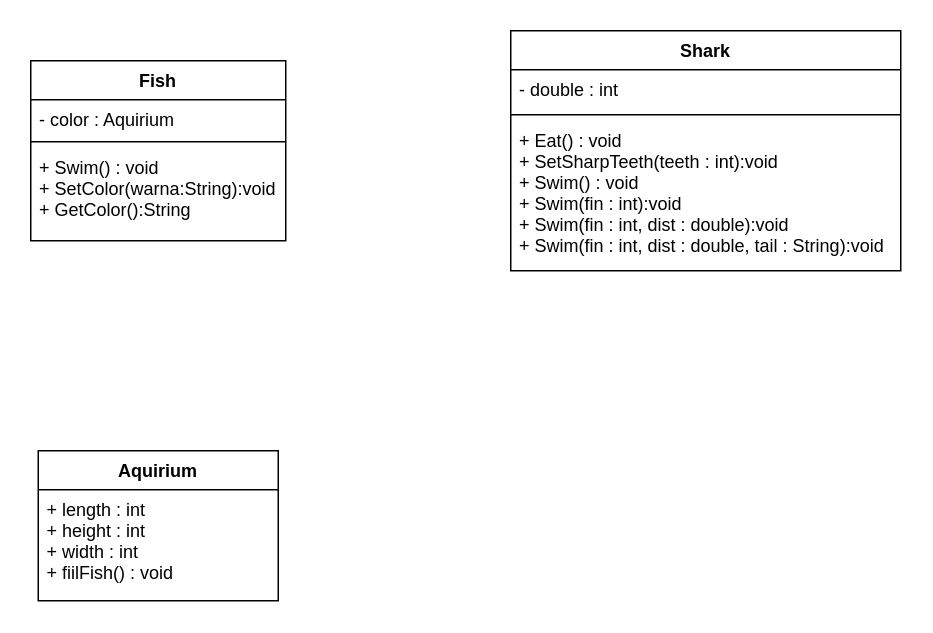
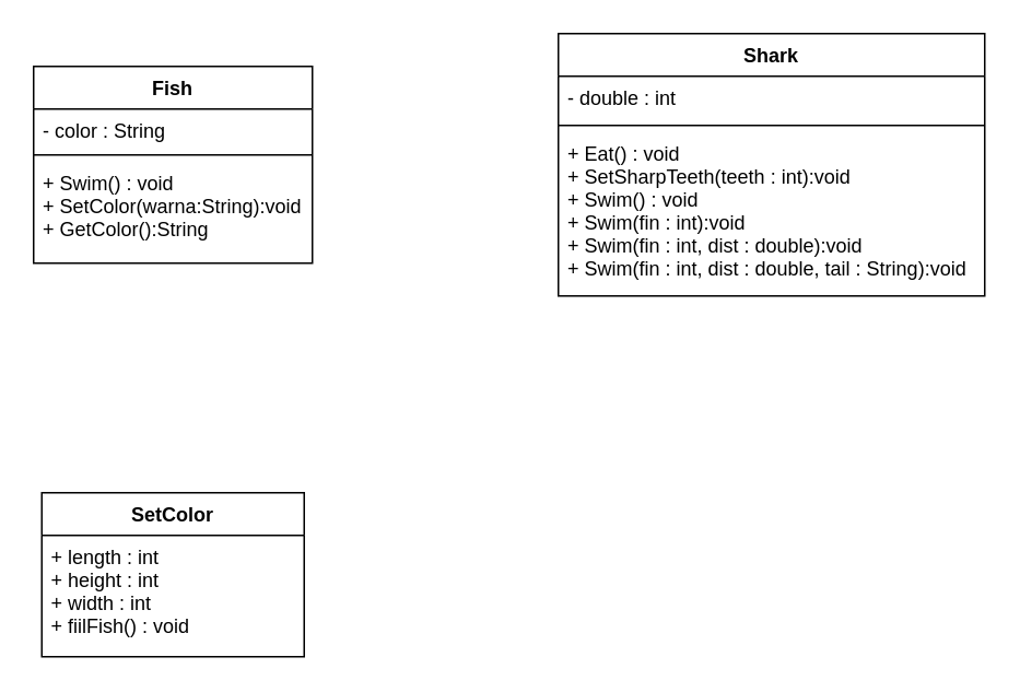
  <mxCell id="0" />
  <mxCell id="1" parent="0" />
  <mxCell id="2" value="Fish" style="swimlane;fontStyle=1;align=center;verticalAlign=top;childLayout=stackLayout;horizontal=1;startSize=26;horizontalStack=0;resizeParent=1;resizeParentMax=0;resizeLast=0;collapsible=1;marginBottom=0;" parent="1" vertex="1"><mxGeometry x="20" y="40" width="170" height="120" as="geometry" /></mxCell>
- <mxCell id="3" value="- color : Aquirium" style="text;strokeColor=none;fillColor=none;align=left;verticalAlign=top;spacingLeft=4;spacingRight=4;overflow=hidden;rotatable=0;points=[[0,0.5],[1,0.5]];portConstraint=eastwest;" parent="2" vertex="1"><mxGeometry y="26" width="170" height="24" as="geometry" /></mxCell>
+ <mxCell id="3" value="- color : String" style="text;strokeColor=none;fillColor=none;align=left;verticalAlign=top;spacingLeft=4;spacingRight=4;overflow=hidden;rotatable=0;points=[[0,0.5],[1,0.5]];portConstraint=eastwest;" parent="2" vertex="1"><mxGeometry y="26" width="170" height="24" as="geometry" /></mxCell>
  <mxCell id="4" value="" style="line;strokeWidth=1;fillColor=none;align=left;verticalAlign=middle;spacingTop=-1;spacingLeft=3;spacingRight=3;rotatable=0;labelPosition=right;points=[];portConstraint=eastwest;" parent="2" vertex="1"><mxGeometry y="50" width="170" height="8" as="geometry" /></mxCell>
  <mxCell id="5" value="+ Swim() : void&#10;+ SetColor(warna:String):void&#10;+ GetColor():String" style="text;strokeColor=none;fillColor=none;align=left;verticalAlign=top;spacingLeft=4;spacingRight=4;overflow=hidden;rotatable=0;points=[[0,0.5],[1,0.5]];portConstraint=eastwest;" parent="2" vertex="1"><mxGeometry y="58" width="170" height="62" as="geometry" /></mxCell>
  <mxCell id="6" value="Shark" style="swimlane;fontStyle=1;align=center;verticalAlign=top;childLayout=stackLayout;horizontal=1;startSize=26;horizontalStack=0;resizeParent=1;resizeParentMax=0;resizeLast=0;collapsible=1;marginBottom=0;" parent="1" vertex="1"><mxGeometry x="340" y="20" width="260" height="160" as="geometry" /></mxCell>
  <mxCell id="7" value="- double : int" style="text;strokeColor=none;fillColor=none;align=left;verticalAlign=top;spacingLeft=4;spacingRight=4;overflow=hidden;rotatable=0;points=[[0,0.5],[1,0.5]];portConstraint=eastwest;" parent="6" vertex="1"><mxGeometry y="26" width="260" height="26" as="geometry" /></mxCell>
  <mxCell id="8" value="" style="line;strokeWidth=1;fillColor=none;align=left;verticalAlign=middle;spacingTop=-1;spacingLeft=3;spacingRight=3;rotatable=0;labelPosition=right;points=[];portConstraint=eastwest;" parent="6" vertex="1"><mxGeometry y="52" width="260" height="8" as="geometry" /></mxCell>
  <mxCell id="9" value="+ Eat() : void&#10;+ SetSharpTeeth(teeth : int):void&#10;+ Swim() : void&#10;+ Swim(fin : int):void&#10;+ Swim(fin : int, dist : double):void&#10;+ Swim(fin : int, dist : double, tail : String):void" style="text;strokeColor=none;fillColor=none;align=left;verticalAlign=top;spacingLeft=4;spacingRight=4;overflow=hidden;rotatable=0;points=[[0,0.5],[1,0.5]];portConstraint=eastwest;" parent="6" vertex="1"><mxGeometry y="60" width="260" height="100" as="geometry" /></mxCell>
- <mxCell id="10" value="Aquirium" style="swimlane;fontStyle=1;align=center;verticalAlign=top;childLayout=stackLayout;horizontal=1;startSize=26;horizontalStack=0;resizeParent=1;resizeParentMax=0;resizeLast=0;collapsible=1;marginBottom=0;" parent="1" vertex="1"><mxGeometry x="25" y="300" width="160" height="100" as="geometry" /></mxCell>
+ <mxCell id="10" value="SetColor" style="swimlane;fontStyle=1;align=center;verticalAlign=top;childLayout=stackLayout;horizontal=1;startSize=26;horizontalStack=0;resizeParent=1;resizeParentMax=0;resizeLast=0;collapsible=1;marginBottom=0;" parent="1" vertex="1"><mxGeometry x="25" y="300" width="160" height="100" as="geometry" /></mxCell>
  <mxCell id="11" value="+ length : int&#10;+ height : int&#10;+ width : int&#10;+ fiilFish() : void" style="text;strokeColor=none;fillColor=none;align=left;verticalAlign=top;spacingLeft=4;spacingRight=4;overflow=hidden;rotatable=0;points=[[0,0.5],[1,0.5]];portConstraint=eastwest;" parent="10" vertex="1"><mxGeometry y="26" width="160" height="74" as="geometry" /></mxCell>
